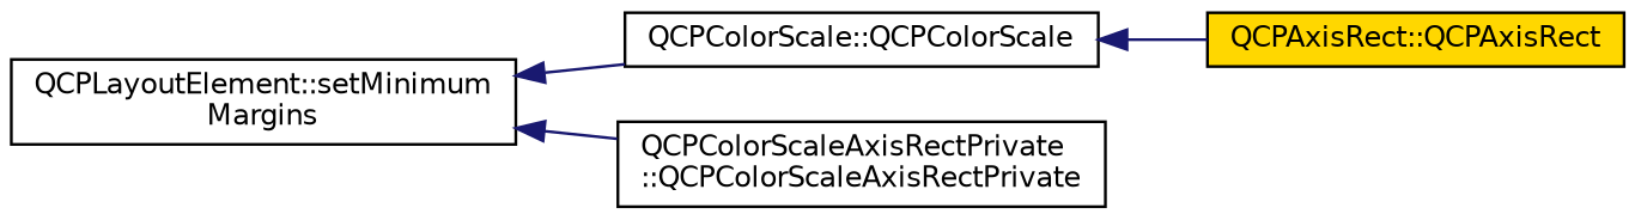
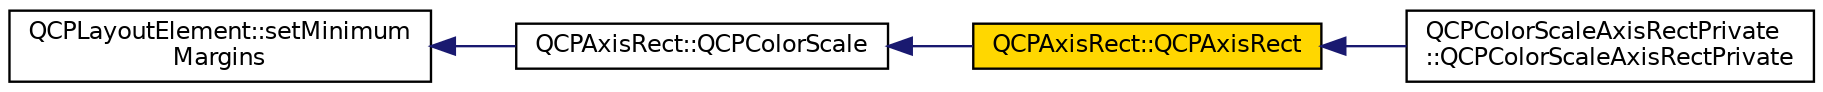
  digraph {
    rankdir=LR
    node [color=black fillcolor=white fontname=Helvetica fontsize=10 shape=record style=filled]
    edge [color=midnightblue dir=back fontname=Helvetica fontsize=10 labelfontname=Helvetica labelfontsize=10 style=solid]
    n1 [fontcolor=black height=0.2 label="QCPLayoutElement::setMinimum\lMargins" width=0.4]
-   n2 [height=0.2 label="QCPColorScale::QCPColorScale" width=0.4]
+   n2 [height=0.2 label="QCPAxisRect::QCPColorScale" width=0.4]
    n3 [height=0.2 label="QCPColorScaleAxisRectPrivate\l::QCPColorScaleAxisRectPrivate" width=0.4]
    n4 [fillcolor=gold height=0.2 label="QCPAxisRect::QCPAxisRect" width=0.4]
    n1 -> n2
-   n1 -> n3
+   n4 -> n3
    n2 -> n4
  }
